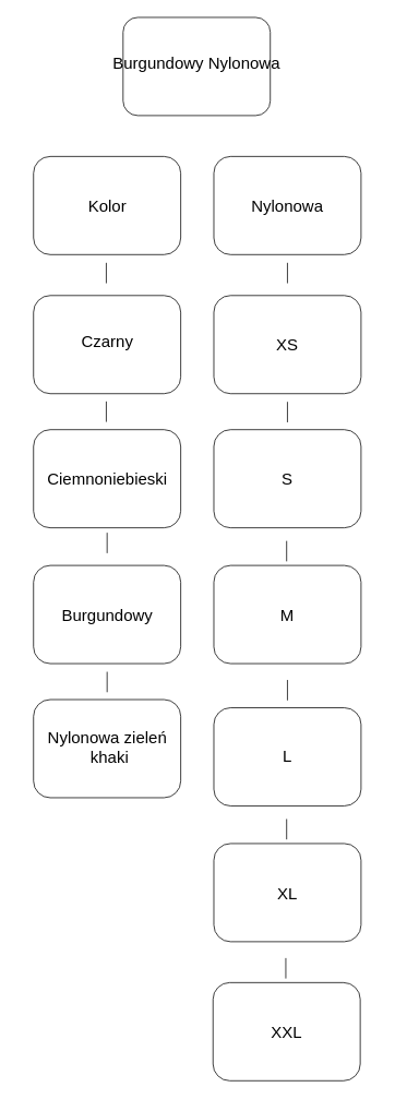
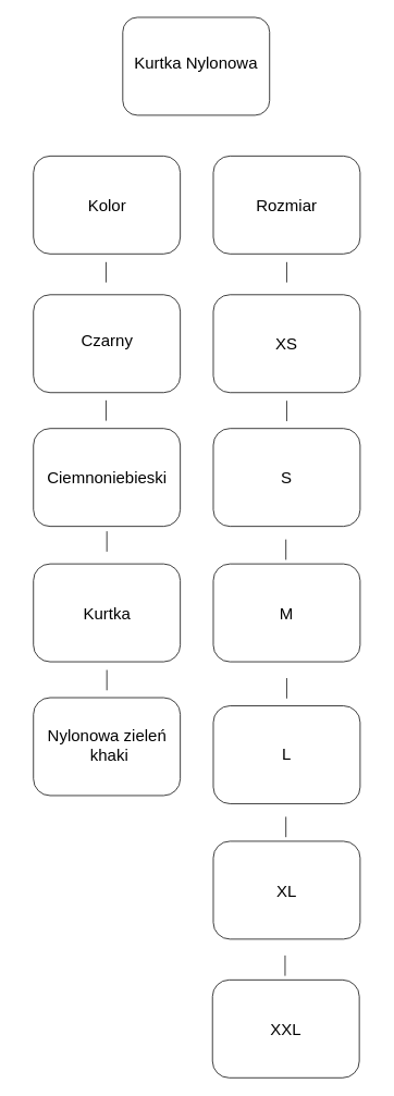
  <mxCell id="0" />
  <mxCell id="1" parent="0" />
  <mxCell id="2" value="" style="rounded=1;whiteSpace=wrap;html=1;fontSize=10;" vertex="1" parent="1"><mxGeometry x="150" y="20" width="180" height="120" as="geometry" /></mxCell>
- <mxCell id="3" value="&lt;span style=&quot;font-size: 20px&quot;&gt;Burgundowy Nylonowa&lt;/span&gt;" style="text;html=1;strokeColor=none;fillColor=none;align=center;verticalAlign=middle;whiteSpace=wrap;rounded=0;fontSize=10;" vertex="1" parent="1"><mxGeometry x="130" y="20" width="220" height="110" as="geometry" /></mxCell>
+ <mxCell id="3" value="&lt;span style=&quot;font-size: 20px&quot;&gt;Kurtka Nylonowa&lt;/span&gt;" style="text;html=1;strokeColor=none;fillColor=none;align=center;verticalAlign=middle;whiteSpace=wrap;rounded=0;fontSize=10;" vertex="1" parent="1"><mxGeometry x="130" y="20" width="220" height="110" as="geometry" /></mxCell>
  <mxCell id="4" value="" style="rounded=1;whiteSpace=wrap;html=1;fontSize=10;arcSize=17;" vertex="1" parent="1"><mxGeometry x="40.5" y="190" width="180" height="120" as="geometry" /></mxCell>
  <mxCell id="5" value="" style="rounded=1;whiteSpace=wrap;html=1;fontSize=10;arcSize=17;" vertex="1" parent="1"><mxGeometry x="261" y="190" width="180" height="120" as="geometry" /></mxCell>
  <mxCell id="6" value="&lt;span style=&quot;font-size: 20px&quot;&gt;Kolor&lt;/span&gt;" style="text;html=1;strokeColor=none;fillColor=none;align=center;verticalAlign=middle;whiteSpace=wrap;rounded=0;fontSize=10;" vertex="1" parent="1"><mxGeometry x="20.5" y="195" width="220" height="110" as="geometry" /></mxCell>
- <mxCell id="7" value="&lt;span style=&quot;font-size: 20px&quot;&gt;Nylonowa&lt;/span&gt;" style="text;html=1;strokeColor=none;fillColor=none;align=center;verticalAlign=middle;whiteSpace=wrap;rounded=0;fontSize=10;" vertex="1" parent="1"><mxGeometry x="241" y="195" width="220" height="110" as="geometry" /></mxCell>
+ <mxCell id="7" value="&lt;span style=&quot;font-size: 20px&quot;&gt;Rozmiar&lt;/span&gt;" style="text;html=1;strokeColor=none;fillColor=none;align=center;verticalAlign=middle;whiteSpace=wrap;rounded=0;fontSize=10;" vertex="1" parent="1"><mxGeometry x="241" y="195" width="220" height="110" as="geometry" /></mxCell>
  <mxCell id="8" value="" style="rounded=1;whiteSpace=wrap;html=1;fontSize=10;arcSize=17;" vertex="1" parent="1"><mxGeometry x="40.5" y="360" width="180" height="120" as="geometry" /></mxCell>
  <mxCell id="9" value="" style="rounded=1;whiteSpace=wrap;html=1;fontSize=10;arcSize=17;" vertex="1" parent="1"><mxGeometry x="40.5" y="524" width="180" height="120" as="geometry" /></mxCell>
  <mxCell id="10" value="" style="rounded=1;whiteSpace=wrap;html=1;fontSize=10;arcSize=17;" vertex="1" parent="1"><mxGeometry x="40.5" y="690" width="180" height="120" as="geometry" /></mxCell>
  <mxCell id="11" value="" style="rounded=1;whiteSpace=wrap;html=1;fontSize=10;arcSize=17;" vertex="1" parent="1"><mxGeometry x="40.5" y="854" width="180" height="120" as="geometry" /></mxCell>
  <mxCell id="12" value="" style="rounded=1;whiteSpace=wrap;html=1;fontSize=10;arcSize=17;" vertex="1" parent="1"><mxGeometry x="261" y="360" width="180" height="120" as="geometry" /></mxCell>
  <mxCell id="13" value="" style="rounded=1;whiteSpace=wrap;html=1;fontSize=10;arcSize=17;" vertex="1" parent="1"><mxGeometry x="261" y="524" width="180" height="120" as="geometry" /></mxCell>
  <mxCell id="14" value="" style="rounded=1;whiteSpace=wrap;html=1;fontSize=10;arcSize=17;" vertex="1" parent="1"><mxGeometry x="261" y="690" width="180" height="120" as="geometry" /></mxCell>
  <mxCell id="15" value="&lt;span style=&quot;font-size: 20px&quot;&gt;Czarny&lt;/span&gt;" style="text;html=1;strokeColor=none;fillColor=none;align=center;verticalAlign=middle;whiteSpace=wrap;rounded=0;fontSize=10;" vertex="1" parent="1"><mxGeometry x="21" y="359.5" width="220" height="110" as="geometry" /></mxCell>
  <mxCell id="16" value="&lt;span style=&quot;font-size: 20px&quot;&gt;Ciemnoniebieski&lt;/span&gt;" style="text;html=1;strokeColor=none;fillColor=none;align=center;verticalAlign=middle;whiteSpace=wrap;rounded=0;fontSize=10;" vertex="1" parent="1"><mxGeometry x="20.5" y="527.5" width="220" height="110" as="geometry" /></mxCell>
- <mxCell id="17" value="&lt;span style=&quot;font-size: 20px&quot;&gt;Burgundowy&lt;/span&gt;" style="text;html=1;strokeColor=none;fillColor=none;align=center;verticalAlign=middle;whiteSpace=wrap;rounded=0;fontSize=10;" vertex="1" parent="1"><mxGeometry x="20.5" y="695" width="220" height="110" as="geometry" /></mxCell>
+ <mxCell id="17" value="&lt;span style=&quot;font-size: 20px&quot;&gt;Kurtka&lt;/span&gt;" style="text;html=1;strokeColor=none;fillColor=none;align=center;verticalAlign=middle;whiteSpace=wrap;rounded=0;fontSize=10;" vertex="1" parent="1"><mxGeometry x="20.5" y="695" width="220" height="110" as="geometry" /></mxCell>
  <mxCell id="18" value="&lt;span style=&quot;font-size: 20px&quot;&gt;Nylonowa zieleń&lt;br&gt;&amp;nbsp;khaki&lt;/span&gt;" style="text;html=1;strokeColor=none;fillColor=none;align=center;verticalAlign=middle;whiteSpace=wrap;rounded=0;fontSize=10;" vertex="1" parent="1"><mxGeometry x="21" y="856.5" width="220" height="110" as="geometry" /></mxCell>
  <mxCell id="19" value="&lt;span style=&quot;font-size: 20px&quot;&gt;XS&lt;/span&gt;" style="text;html=1;strokeColor=none;fillColor=none;align=center;verticalAlign=middle;whiteSpace=wrap;rounded=0;fontSize=10;" vertex="1" parent="1"><mxGeometry x="241" y="365" width="220" height="110" as="geometry" /></mxCell>
  <mxCell id="20" value="&lt;span style=&quot;font-size: 20px&quot;&gt;S&lt;br&gt;&lt;/span&gt;" style="text;html=1;strokeColor=none;fillColor=none;align=center;verticalAlign=middle;whiteSpace=wrap;rounded=0;fontSize=10;" vertex="1" parent="1"><mxGeometry x="241" y="527.5" width="220" height="110" as="geometry" /></mxCell>
  <mxCell id="21" value="&lt;span style=&quot;font-size: 20px&quot;&gt;M&lt;br&gt;&lt;/span&gt;" style="text;html=1;strokeColor=none;fillColor=none;align=center;verticalAlign=middle;whiteSpace=wrap;rounded=0;fontSize=10;" vertex="1" parent="1"><mxGeometry x="241" y="695" width="220" height="110" as="geometry" /></mxCell>
  <mxCell id="22" value="" style="endArrow=none;html=1;fontSize=10;" edge="1" parent="1"><mxGeometry width="50" height="50" relative="1" as="geometry"><mxPoint x="129.5" y="345" as="sourcePoint" /><mxPoint x="129.5" y="320" as="targetPoint" /></mxGeometry></mxCell>
  <mxCell id="23" value="" style="endArrow=none;html=1;fontSize=10;" edge="1" parent="1"><mxGeometry width="50" height="50" relative="1" as="geometry"><mxPoint x="351" y="345" as="sourcePoint" /><mxPoint x="351" y="320" as="targetPoint" /></mxGeometry></mxCell>
  <mxCell id="24" value="" style="endArrow=none;html=1;fontSize=10;" edge="1" parent="1"><mxGeometry width="50" height="50" relative="1" as="geometry"><mxPoint x="129.5" y="514.5" as="sourcePoint" /><mxPoint x="129.5" y="489.5" as="targetPoint" /></mxGeometry></mxCell>
  <mxCell id="25" value="" style="endArrow=none;html=1;fontSize=10;" edge="1" parent="1"><mxGeometry width="50" height="50" relative="1" as="geometry"><mxPoint x="130.5" y="675" as="sourcePoint" /><mxPoint x="130.5" y="650" as="targetPoint" /></mxGeometry></mxCell>
  <mxCell id="26" value="" style="endArrow=none;html=1;fontSize=10;" edge="1" parent="1"><mxGeometry width="50" height="50" relative="1" as="geometry"><mxPoint x="130.5" y="845" as="sourcePoint" /><mxPoint x="130.5" y="820" as="targetPoint" /></mxGeometry></mxCell>
  <mxCell id="27" value="" style="endArrow=none;html=1;fontSize=10;" edge="1" parent="1"><mxGeometry width="50" height="50" relative="1" as="geometry"><mxPoint x="351" y="515" as="sourcePoint" /><mxPoint x="351" y="490" as="targetPoint" /></mxGeometry></mxCell>
  <mxCell id="28" value="" style="endArrow=none;html=1;fontSize=10;" edge="1" parent="1"><mxGeometry width="50" height="50" relative="1" as="geometry"><mxPoint x="350" y="685" as="sourcePoint" /><mxPoint x="350" y="660" as="targetPoint" /></mxGeometry></mxCell>
  <mxCell id="29" value="" style="rounded=1;whiteSpace=wrap;html=1;fontSize=10;arcSize=17;" vertex="1" parent="1"><mxGeometry x="261" y="864" width="180" height="120" as="geometry" /></mxCell>
  <mxCell id="30" value="" style="rounded=1;whiteSpace=wrap;html=1;fontSize=10;arcSize=17;" vertex="1" parent="1"><mxGeometry x="261" y="1030" width="180" height="120" as="geometry" /></mxCell>
  <mxCell id="31" value="&lt;span style=&quot;font-size: 20px&quot;&gt;L&lt;br&gt;&lt;/span&gt;" style="text;html=1;strokeColor=none;fillColor=none;align=center;verticalAlign=middle;whiteSpace=wrap;rounded=0;fontSize=10;" vertex="1" parent="1"><mxGeometry x="241" y="867.5" width="220" height="110" as="geometry" /></mxCell>
  <mxCell id="32" value="&lt;span style=&quot;font-size: 20px&quot;&gt;XL&lt;br&gt;&lt;/span&gt;" style="text;html=1;strokeColor=none;fillColor=none;align=center;verticalAlign=middle;whiteSpace=wrap;rounded=0;fontSize=10;" vertex="1" parent="1"><mxGeometry x="241" y="1035" width="220" height="110" as="geometry" /></mxCell>
  <mxCell id="33" value="" style="endArrow=none;html=1;fontSize=10;" edge="1" parent="1"><mxGeometry width="50" height="50" relative="1" as="geometry"><mxPoint x="351" y="855" as="sourcePoint" /><mxPoint x="351" y="830" as="targetPoint" /></mxGeometry></mxCell>
  <mxCell id="34" value="" style="endArrow=none;html=1;fontSize=10;" edge="1" parent="1"><mxGeometry width="50" height="50" relative="1" as="geometry"><mxPoint x="350" y="1025" as="sourcePoint" /><mxPoint x="350" y="1000" as="targetPoint" /></mxGeometry></mxCell>
  <mxCell id="35" value="" style="rounded=1;whiteSpace=wrap;html=1;fontSize=10;arcSize=17;" vertex="1" parent="1"><mxGeometry x="260" y="1200" width="180" height="120" as="geometry" /></mxCell>
  <mxCell id="36" value="&lt;span style=&quot;font-size: 20px&quot;&gt;XXL&lt;br&gt;&lt;/span&gt;" style="text;html=1;strokeColor=none;fillColor=none;align=center;verticalAlign=middle;whiteSpace=wrap;rounded=0;fontSize=10;" vertex="1" parent="1"><mxGeometry x="240" y="1205" width="220" height="110" as="geometry" /></mxCell>
  <mxCell id="37" value="" style="endArrow=none;html=1;fontSize=10;" edge="1" parent="1"><mxGeometry width="50" height="50" relative="1" as="geometry"><mxPoint x="349" y="1195" as="sourcePoint" /><mxPoint x="349" y="1170" as="targetPoint" /></mxGeometry></mxCell>
